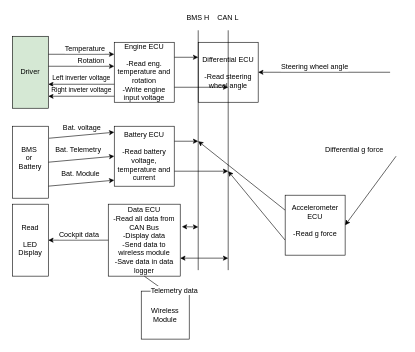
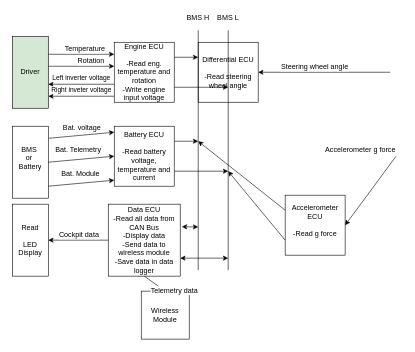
  <mxCell id="0" />
  <mxCell id="1" parent="0" />
  <mxCell id="2" style="edgeStyle=none;rounded=0;orthogonalLoop=1;jettySize=auto;html=1;exitX=0;exitY=0.25;exitDx=0;exitDy=0;fontFamily=Helvetica;align=center;" edge="1" parent="1" source="4"><mxGeometry relative="1" as="geometry"><mxPoint x="330" y="95" as="targetPoint" /></mxGeometry></mxCell>
  <mxCell id="3" style="edgeStyle=none;rounded=0;orthogonalLoop=1;jettySize=auto;html=1;exitX=0;exitY=0.75;exitDx=0;exitDy=0;fontFamily=Helvetica;align=center;" edge="1" parent="1" source="4"><mxGeometry relative="1" as="geometry"><mxPoint x="380" y="145" as="targetPoint" /></mxGeometry></mxCell>
  <mxCell id="4" value="Differential ECU&lt;br&gt;&lt;br&gt;-Read steering wheel angle&lt;br&gt;" style="whiteSpace=wrap;html=1;aspect=fixed;" vertex="1" parent="1"><mxGeometry x="330" y="70" width="100" height="100" as="geometry" /></mxCell>
  <mxCell id="5" style="rounded=0;orthogonalLoop=1;jettySize=auto;html=1;exitX=1;exitY=0.25;exitDx=0;exitDy=0;fontFamily=Helvetica;align=center;" edge="1" parent="1" source="7"><mxGeometry relative="1" as="geometry"><mxPoint x="330" y="95" as="targetPoint" /></mxGeometry></mxCell>
  <mxCell id="6" style="edgeStyle=none;rounded=0;orthogonalLoop=1;jettySize=auto;html=1;exitX=1;exitY=0.75;exitDx=0;exitDy=0;fontFamily=Helvetica;align=center;" edge="1" parent="1" source="7"><mxGeometry relative="1" as="geometry"><mxPoint x="380" y="145" as="targetPoint" /></mxGeometry></mxCell>
  <mxCell id="7" value="Engine ECU&lt;br&gt;&lt;br&gt;-Read eng. temperature and rotation&lt;br&gt;-Write engine input voltage&lt;br&gt;" style="whiteSpace=wrap;html=1;aspect=fixed;" vertex="1" parent="1"><mxGeometry x="190" y="70" width="100" height="100" as="geometry" /></mxCell>
  <mxCell id="8" style="edgeStyle=none;rounded=0;orthogonalLoop=1;jettySize=auto;html=1;exitX=0;exitY=0.25;exitDx=0;exitDy=0;fontFamily=Helvetica;align=center;" edge="1" parent="1" source="10"><mxGeometry relative="1" as="geometry"><mxPoint x="330" y="235" as="targetPoint" /></mxGeometry></mxCell>
  <mxCell id="9" style="edgeStyle=none;rounded=0;orthogonalLoop=1;jettySize=auto;html=1;exitX=0;exitY=0.75;exitDx=0;exitDy=0;fontFamily=Helvetica;align=center;" edge="1" parent="1" source="10"><mxGeometry relative="1" as="geometry"><mxPoint x="380" y="285" as="targetPoint" /></mxGeometry></mxCell>
  <mxCell id="10" value="Accelerometer ECU&lt;br&gt;&lt;br&gt;-Read g force&lt;br&gt;&lt;br&gt;" style="whiteSpace=wrap;html=1;aspect=fixed;" vertex="1" parent="1"><mxGeometry x="475" y="325" width="100" height="100" as="geometry" /></mxCell>
  <mxCell id="11" value="Data ECU&lt;br&gt;-Read all data from CAN Bus&lt;br&gt;-Display data&lt;br&gt;-Send data to wireless module&lt;br&gt;-Save data in data logger&lt;br&gt;" style="whiteSpace=wrap;html=1;aspect=fixed;" vertex="1" parent="1"><mxGeometry x="180" y="340" width="120" height="120" as="geometry" /></mxCell>
  <mxCell id="12" value="Wireless Module&lt;br&gt;" style="whiteSpace=wrap;html=1;aspect=fixed;" vertex="1" parent="1"><mxGeometry x="235" y="485" width="80" height="80" as="geometry" /></mxCell>
  <mxCell id="13" style="edgeStyle=none;rounded=0;orthogonalLoop=1;jettySize=auto;html=1;exitX=1;exitY=0.25;exitDx=0;exitDy=0;fontFamily=Helvetica;align=center;" edge="1" parent="1" source="15"><mxGeometry relative="1" as="geometry"><mxPoint x="330" y="235" as="targetPoint" /></mxGeometry></mxCell>
  <mxCell id="14" style="edgeStyle=none;rounded=0;orthogonalLoop=1;jettySize=auto;html=1;exitX=1;exitY=0.75;exitDx=0;exitDy=0;fontFamily=Helvetica;align=center;" edge="1" parent="1" source="15"><mxGeometry relative="1" as="geometry"><mxPoint x="380" y="285" as="targetPoint" /></mxGeometry></mxCell>
  <mxCell id="15" value="Battery ECU&lt;br&gt;&lt;br&gt;-Read battery voltage, temperature and current&lt;br&gt;" style="whiteSpace=wrap;html=1;aspect=fixed;" vertex="1" parent="1"><mxGeometry x="190" y="210" width="100" height="100" as="geometry" /></mxCell>
  <mxCell id="16" value="" style="endArrow=classic;html=1;fontFamily=Helvetica;align=center;" edge="1" parent="1"><mxGeometry width="50" height="50" relative="1" as="geometry"><mxPoint x="80" y="90" as="sourcePoint" /><mxPoint x="190" y="90" as="targetPoint" /><Array as="points"><mxPoint x="190" y="90" /></Array></mxGeometry></mxCell>
  <mxCell id="17" value="Temperature&lt;br&gt;" style="text;html=1;resizable=0;points=[];align=center;verticalAlign=middle;labelBackgroundColor=#ffffff;fontFamily=Helvetica;" vertex="1" connectable="0" parent="16"><mxGeometry x="1" y="42" relative="1" as="geometry"><mxPoint x="-50" y="-10" as="offset" /></mxGeometry></mxCell>
  <mxCell id="18" value="" style="endArrow=classic;html=1;" edge="1" parent="1"><mxGeometry width="50" height="50" relative="1" as="geometry"><mxPoint x="80" y="110" as="sourcePoint" /><mxPoint x="190" y="110" as="targetPoint" /><Array as="points"><mxPoint x="190" y="110" /></Array></mxGeometry></mxCell>
  <mxCell id="19" value="Rotation&lt;br&gt;" style="text;html=1;resizable=0;points=[];align=center;verticalAlign=middle;labelBackgroundColor=#ffffff;fontFamily=Helvetica;" vertex="1" connectable="0" parent="18"><mxGeometry x="1" y="40" relative="1" as="geometry"><mxPoint x="-40" y="-10" as="offset" /></mxGeometry></mxCell>
  <mxCell id="20" value="Left inverter voltage&lt;br&gt;" style="endArrow=classic;html=1;" edge="1" parent="1"><mxGeometry y="-10" width="50" height="50" relative="1" as="geometry"><mxPoint x="190" y="140" as="sourcePoint" /><mxPoint x="80" y="140" as="targetPoint" /><Array as="points"><mxPoint x="190" y="140" /></Array><mxPoint as="offset" /></mxGeometry></mxCell>
  <mxCell id="21" value="Right inveter voltage&lt;br&gt;" style="endArrow=classic;html=1;" edge="1" parent="1"><mxGeometry y="-10" width="50" height="50" relative="1" as="geometry"><mxPoint x="190" y="160" as="sourcePoint" /><mxPoint x="80" y="160" as="targetPoint" /><Array as="points"><mxPoint x="190" y="160" /></Array><mxPoint as="offset" /></mxGeometry></mxCell>
  <mxCell id="22" value="" style="endArrow=classic;html=1;fontFamily=Helvetica;align=center;entryX=1;entryY=0.5;entryDx=0;entryDy=0;" edge="1" parent="1" target="4"><mxGeometry width="50" height="50" relative="1" as="geometry"><mxPoint x="650" y="120" as="sourcePoint" /><mxPoint x="620" y="90" as="targetPoint" /></mxGeometry></mxCell>
  <mxCell id="23" value="Steering wheel angle&lt;br&gt;" style="text;html=1;resizable=0;points=[];align=center;verticalAlign=middle;labelBackgroundColor=#ffffff;fontFamily=Helvetica;" vertex="1" connectable="0" parent="22"><mxGeometry x="0.543" y="-1" relative="1" as="geometry"><mxPoint x="43" y="-9" as="offset" /></mxGeometry></mxCell>
  <mxCell id="24" value="" style="endArrow=classic;html=1;fontFamily=Helvetica;align=center;entryX=1;entryY=0.5;entryDx=0;entryDy=0;" edge="1" parent="1" target="10"><mxGeometry width="50" height="50" relative="1" as="geometry"><mxPoint x="660" y="260" as="sourcePoint" /><mxPoint x="530" y="290" as="targetPoint" /></mxGeometry></mxCell>
- <mxCell id="25" value="Differential g force&lt;br&gt;&lt;br&gt;" style="text;html=1;resizable=0;points=[];autosize=1;align=left;verticalAlign=top;spacingTop=-4;fontFamily=Helvetica;" vertex="1" parent="1"><mxGeometry x="540" y="240" width="130" height="30" as="geometry" /></mxCell>
+ <mxCell id="25" value="Accelerometer g force&lt;br&gt;&lt;br&gt;" style="text;html=1;resizable=0;points=[];autosize=1;align=left;verticalAlign=top;spacingTop=-4;fontFamily=Helvetica;" vertex="1" parent="1"><mxGeometry x="540" y="240" width="130" height="30" as="geometry" /></mxCell>
  <mxCell id="26" value="" style="endArrow=classic;html=1;fontFamily=Helvetica;align=center;exitX=0.167;exitY=-0.02;exitDx=0;exitDy=0;exitPerimeter=0;" edge="1" parent="1" source="33"><mxGeometry width="50" height="50" relative="1" as="geometry"><mxPoint x="100" y="220" as="sourcePoint" /><mxPoint x="190" y="220" as="targetPoint" /></mxGeometry></mxCell>
  <mxCell id="27" value="Bat. voltage&lt;br&gt;" style="text;html=1;resizable=0;points=[];align=center;verticalAlign=middle;labelBackgroundColor=#ffffff;fontFamily=Helvetica;" vertex="1" connectable="0" parent="26"><mxGeometry x="0.409" y="-3" relative="1" as="geometry"><mxPoint x="-23" y="-13" as="offset" /></mxGeometry></mxCell>
  <mxCell id="28" value="" style="endArrow=classic;html=1;fontFamily=Helvetica;align=center;exitX=0.5;exitY=0;exitDx=0;exitDy=0;" edge="1" parent="1" source="33"><mxGeometry width="50" height="50" relative="1" as="geometry"><mxPoint x="100" y="260" as="sourcePoint" /><mxPoint x="190" y="260" as="targetPoint" /></mxGeometry></mxCell>
  <mxCell id="29" value="" style="endArrow=classic;html=1;fontFamily=Helvetica;align=center;exitX=0.833;exitY=0;exitDx=0;exitDy=0;exitPerimeter=0;" edge="1" parent="1" source="33"><mxGeometry width="50" height="50" relative="1" as="geometry"><mxPoint x="100" y="300" as="sourcePoint" /><mxPoint x="190" y="300" as="targetPoint" /></mxGeometry></mxCell>
  <mxCell id="30" value="Bat. Telemetry&lt;br&gt;&lt;br&gt;" style="text;html=1;resizable=0;points=[];autosize=1;align=left;verticalAlign=top;spacingTop=-4;fontFamily=Helvetica;" vertex="1" parent="1"><mxGeometry x="90" y="240" width="110" height="30" as="geometry" /></mxCell>
  <mxCell id="31" value="Bat. Module&lt;br&gt;&lt;br&gt;" style="text;html=1;resizable=0;points=[];autosize=1;align=left;verticalAlign=top;spacingTop=-4;fontFamily=Helvetica;" vertex="1" parent="1"><mxGeometry x="100" y="280" width="80" height="30" as="geometry" /></mxCell>
  <mxCell id="32" value="Driver" style="rounded=0;whiteSpace=wrap;html=1;fontFamily=Helvetica;direction=south;fillColor=#d5e8d4;" vertex="1" parent="1"><mxGeometry x="20" y="60" width="60" height="120" as="geometry" /></mxCell>
  <mxCell id="33" value="BMS&amp;nbsp;&lt;br&gt;or&amp;nbsp;&lt;br&gt;Battery&lt;br&gt;&lt;br&gt;" style="rounded=0;whiteSpace=wrap;html=1;fontFamily=Helvetica;direction=south;" vertex="1" parent="1"><mxGeometry x="20" y="210" width="60" height="120" as="geometry" /></mxCell>
  <mxCell id="34" value="" style="endArrow=none;html=1;fontFamily=Helvetica;align=center;" edge="1" parent="1"><mxGeometry width="50" height="50" relative="1" as="geometry"><mxPoint x="330" y="450" as="sourcePoint" /><mxPoint x="330" y="50" as="targetPoint" /></mxGeometry></mxCell>
  <mxCell id="35" value="" style="endArrow=none;html=1;fontFamily=Helvetica;align=center;" edge="1" parent="1"><mxGeometry width="50" height="50" relative="1" as="geometry"><mxPoint x="380" y="450" as="sourcePoint" /><mxPoint x="380" y="50" as="targetPoint" /></mxGeometry></mxCell>
  <mxCell id="36" value="" style="endArrow=classic;startArrow=classic;html=1;fontFamily=Helvetica;align=center;exitX=1.023;exitY=0.313;exitDx=0;exitDy=0;exitPerimeter=0;" edge="1" parent="1" source="11"><mxGeometry width="50" height="50" relative="1" as="geometry"><mxPoint x="440" y="450" as="sourcePoint" /><mxPoint x="330" y="378" as="targetPoint" /><Array as="points"><mxPoint x="330" y="378" /></Array></mxGeometry></mxCell>
  <mxCell id="37" value="" style="endArrow=classic;startArrow=classic;html=1;fontFamily=Helvetica;align=center;exitX=1;exitY=0.75;exitDx=0;exitDy=0;" edge="1" parent="1" source="11"><mxGeometry width="50" height="50" relative="1" as="geometry"><mxPoint x="480" y="490" as="sourcePoint" /><mxPoint x="380" y="430" as="targetPoint" /></mxGeometry></mxCell>
  <mxCell id="38" value="" style="endArrow=classic;html=1;fontFamily=Helvetica;align=center;exitX=0.5;exitY=1;exitDx=0;exitDy=0;entryX=0.5;entryY=0;entryDx=0;entryDy=0;" edge="1" parent="1" source="11" target="12"><mxGeometry width="50" height="50" relative="1" as="geometry"><mxPoint x="20" y="660" as="sourcePoint" /><mxPoint x="70" y="610" as="targetPoint" /></mxGeometry></mxCell>
  <mxCell id="39" value="Telemetry data" style="text;html=1;resizable=0;points=[];align=center;verticalAlign=middle;labelBackgroundColor=#ffffff;fontFamily=Helvetica;direction=west;" vertex="1" connectable="0" parent="38"><mxGeometry x="-0.464" relative="1" as="geometry"><mxPoint x="40" y="17" as="offset" /></mxGeometry></mxCell>
  <mxCell id="40" value="Read&lt;br&gt;&lt;br&gt;LED&lt;br&gt;Display&lt;br&gt;" style="rounded=0;whiteSpace=wrap;html=1;fontFamily=Helvetica;direction=south;" vertex="1" parent="1"><mxGeometry x="20" y="340" width="60" height="120" as="geometry" /></mxCell>
  <mxCell id="41" value="" style="endArrow=classic;html=1;fontFamily=Helvetica;align=center;entryX=0.5;entryY=0;entryDx=0;entryDy=0;exitX=0;exitY=0.5;exitDx=0;exitDy=0;" edge="1" parent="1" source="11" target="40"><mxGeometry width="50" height="50" relative="1" as="geometry"><mxPoint x="20" y="660" as="sourcePoint" /><mxPoint x="70" y="610" as="targetPoint" /></mxGeometry></mxCell>
  <mxCell id="42" value="Cockpit data&lt;br&gt;" style="text;html=1;resizable=0;points=[];align=center;verticalAlign=middle;labelBackgroundColor=#ffffff;fontFamily=Helvetica;" vertex="1" connectable="0" parent="41"><mxGeometry x="0.392" y="1" relative="1" as="geometry"><mxPoint x="20" y="-11" as="offset" /></mxGeometry></mxCell>
  <mxCell id="43" value="BMS H" style="text;html=1;strokeColor=none;fillColor=none;align=center;verticalAlign=middle;whiteSpace=wrap;rounded=0;fontFamily=Helvetica;" vertex="1" parent="1"><mxGeometry x="310" y="20" width="40" height="20" as="geometry" /></mxCell>
- <mxCell id="44" value="CAN L" style="text;html=1;strokeColor=none;fillColor=none;align=center;verticalAlign=middle;whiteSpace=wrap;rounded=0;fontFamily=Helvetica;" vertex="1" parent="1"><mxGeometry x="360" y="20" width="40" height="20" as="geometry" /></mxCell>
+ <mxCell id="44" value="BMS L" style="text;html=1;strokeColor=none;fillColor=none;align=center;verticalAlign=middle;whiteSpace=wrap;rounded=0;fontFamily=Helvetica;" vertex="1" parent="1"><mxGeometry x="360" y="20" width="40" height="20" as="geometry" /></mxCell>
